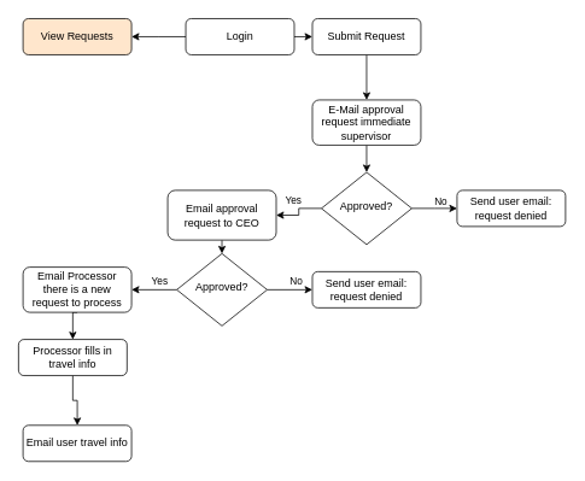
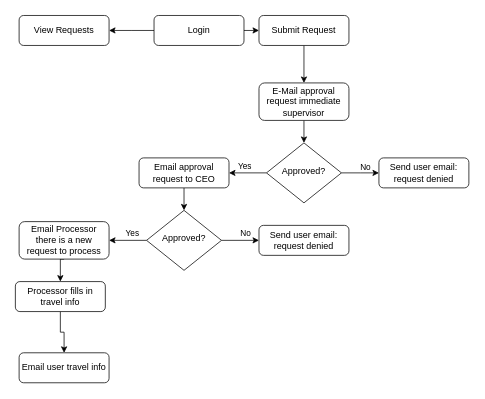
  <mxCell id="0" />
  <mxCell id="1" parent="0" />
  <mxCell id="2" style="edgeStyle=orthogonalEdgeStyle;rounded=0;orthogonalLoop=1;jettySize=auto;html=1;exitX=0;exitY=0.5;exitDx=0;exitDy=0;" parent="1" source="4" edge="1"><mxGeometry relative="1" as="geometry"><mxPoint x="145" y="40" as="targetPoint" /></mxGeometry></mxCell>
  <mxCell id="3" style="edgeStyle=orthogonalEdgeStyle;rounded=0;orthogonalLoop=1;jettySize=auto;html=1;exitX=1;exitY=0.5;exitDx=0;exitDy=0;entryX=0;entryY=0.5;entryDx=0;entryDy=0;" parent="1" source="4" target="7" edge="1"><mxGeometry relative="1" as="geometry" /></mxCell>
  <mxCell id="4" value="Login" style="rounded=1;whiteSpace=wrap;html=1;fontSize=12;glass=0;strokeWidth=1;shadow=0;" parent="1" vertex="1"><mxGeometry x="205" y="20" width="120" height="40" as="geometry" /></mxCell>
- <mxCell id="5" value="View Requests" style="rounded=1;whiteSpace=wrap;html=1;fillColor=#ffe6cc;" parent="1" vertex="1"><mxGeometry x="25" y="20" width="120" height="40" as="geometry" /></mxCell>
+ <mxCell id="5" value="View Requests" style="rounded=1;whiteSpace=wrap;html=1;" parent="1" vertex="1"><mxGeometry x="25" y="20" width="120" height="40" as="geometry" /></mxCell>
  <mxCell id="6" style="edgeStyle=orthogonalEdgeStyle;rounded=0;orthogonalLoop=1;jettySize=auto;html=1;exitX=0.5;exitY=1;exitDx=0;exitDy=0;" parent="1" source="7" target="9" edge="1"><mxGeometry relative="1" as="geometry" /></mxCell>
  <mxCell id="7" value="Submit Request" style="rounded=1;whiteSpace=wrap;html=1;" parent="1" vertex="1"><mxGeometry x="345" y="20" width="120" height="40" as="geometry" /></mxCell>
  <mxCell id="8" style="edgeStyle=orthogonalEdgeStyle;rounded=0;orthogonalLoop=1;jettySize=auto;html=1;exitX=0.5;exitY=1;exitDx=0;exitDy=0;entryX=0.5;entryY=0;entryDx=0;entryDy=0;endArrow=classic;endFill=1;" parent="1" source="9" target="20" edge="1"><mxGeometry relative="1" as="geometry" /></mxCell>
  <mxCell id="9" value="E-Mail approval request immediate supervisor" style="rounded=1;whiteSpace=wrap;html=1;" parent="1" vertex="1"><mxGeometry x="345" y="110" width="120" height="50" as="geometry" /></mxCell>
  <mxCell id="10" value="Send user email: request denied" style="rounded=1;whiteSpace=wrap;html=1;" parent="1" vertex="1"><mxGeometry x="505" y="210" width="120" height="40" as="geometry" /></mxCell>
  <mxCell id="11" style="edgeStyle=orthogonalEdgeStyle;rounded=0;orthogonalLoop=1;jettySize=auto;html=1;exitX=1;exitY=0.5;exitDx=0;exitDy=0;entryX=0;entryY=0.5;entryDx=0;entryDy=0;" parent="1" source="15" target="23" edge="1"><mxGeometry relative="1" as="geometry" /></mxCell>
  <mxCell id="12" value="No" style="edgeLabel;html=1;align=center;verticalAlign=middle;resizable=0;points=[];" parent="11" vertex="1" connectable="0"><mxGeometry x="-0.04" y="2" relative="1" as="geometry"><mxPoint x="7" y="-8" as="offset" /></mxGeometry></mxCell>
  <mxCell id="13" style="edgeStyle=orthogonalEdgeStyle;rounded=0;orthogonalLoop=1;jettySize=auto;html=1;exitX=0;exitY=0.5;exitDx=0;exitDy=0;entryX=1;entryY=0.5;entryDx=0;entryDy=0;" parent="1" source="15" target="25" edge="1"><mxGeometry relative="1" as="geometry" /></mxCell>
  <mxCell id="14" value="Yes" style="edgeLabel;html=1;align=center;verticalAlign=middle;resizable=0;points=[];" parent="13" vertex="1" connectable="0"><mxGeometry x="-0.4" y="-1" relative="1" as="geometry"><mxPoint x="-5" y="-9" as="offset" /></mxGeometry></mxCell>
  <mxCell id="15" value="Approved?" style="rhombus;whiteSpace=wrap;html=1;shadow=0;fontFamily=Helvetica;fontSize=12;align=center;strokeWidth=1;spacing=6;spacingTop=-4;" parent="1" vertex="1"><mxGeometry x="195" y="280" width="100" height="80" as="geometry" /></mxCell>
  <mxCell id="16" style="edgeStyle=orthogonalEdgeStyle;rounded=0;orthogonalLoop=1;jettySize=auto;html=1;exitX=1;exitY=0.5;exitDx=0;exitDy=0;" parent="1" source="20" edge="1"><mxGeometry relative="1" as="geometry"><mxPoint x="505" y="230" as="targetPoint" /></mxGeometry></mxCell>
  <mxCell id="17" value="&lt;div&gt;No&lt;/div&gt;" style="edgeLabel;html=1;align=center;verticalAlign=middle;resizable=0;points=[];" parent="16" vertex="1" connectable="0"><mxGeometry x="-0.05" y="2" relative="1" as="geometry"><mxPoint x="7" y="-7" as="offset" /></mxGeometry></mxCell>
  <mxCell id="18" style="edgeStyle=orthogonalEdgeStyle;rounded=0;orthogonalLoop=1;jettySize=auto;html=1;exitX=0;exitY=0.5;exitDx=0;exitDy=0;" parent="1" source="20" target="22" edge="1"><mxGeometry relative="1" as="geometry"><Array as="points" /></mxGeometry></mxCell>
  <mxCell id="19" value="Yes" style="edgeLabel;html=1;align=center;verticalAlign=middle;resizable=0;points=[];" parent="18" vertex="1" connectable="0"><mxGeometry x="-0.3" y="3" relative="1" as="geometry"><mxPoint x="-12" y="-13" as="offset" /></mxGeometry></mxCell>
  <mxCell id="20" value="Approved?" style="rhombus;whiteSpace=wrap;html=1;shadow=0;fontFamily=Helvetica;fontSize=12;align=center;strokeWidth=1;spacing=6;spacingTop=-4;" parent="1" vertex="1"><mxGeometry x="355" y="190" width="100" height="80" as="geometry" /></mxCell>
  <mxCell id="21" style="edgeStyle=orthogonalEdgeStyle;rounded=0;orthogonalLoop=1;jettySize=auto;html=1;exitX=0.5;exitY=1;exitDx=0;exitDy=0;entryX=0.5;entryY=0;entryDx=0;entryDy=0;" parent="1" source="22" target="15" edge="1"><mxGeometry relative="1" as="geometry" /></mxCell>
- <mxCell id="22" value="Email approval request to CEO" style="rounded=1;whiteSpace=wrap;html=1;" parent="1" vertex="1"><mxGeometry x="185" y="210" width="120" height="55" as="geometry" /></mxCell>
+ <mxCell id="22" value="Email approval request to CEO" style="rounded=1;whiteSpace=wrap;html=1;" parent="1" vertex="1"><mxGeometry x="185" y="210" width="120" height="40" as="geometry" /></mxCell>
  <mxCell id="23" value="Send user email: request denied" style="rounded=1;whiteSpace=wrap;html=1;" parent="1" vertex="1"><mxGeometry x="345" y="300" width="120" height="40" as="geometry" /></mxCell>
  <mxCell id="24" style="edgeStyle=orthogonalEdgeStyle;rounded=0;orthogonalLoop=1;jettySize=auto;html=1;exitX=0.5;exitY=1;exitDx=0;exitDy=0;entryX=0.5;entryY=0;entryDx=0;entryDy=0;" parent="1" source="25" target="27" edge="1"><mxGeometry relative="1" as="geometry" /></mxCell>
  <mxCell id="25" value="Email Processor there is a new request to process" style="rounded=1;whiteSpace=wrap;html=1;" parent="1" vertex="1"><mxGeometry x="25" y="295" width="120" height="50" as="geometry" /></mxCell>
  <mxCell id="26" style="edgeStyle=orthogonalEdgeStyle;rounded=0;orthogonalLoop=1;jettySize=auto;html=1;exitX=0.5;exitY=1;exitDx=0;exitDy=0;entryX=0.5;entryY=0;entryDx=0;entryDy=0;" parent="1" source="27" target="28" edge="1"><mxGeometry relative="1" as="geometry" /></mxCell>
  <mxCell id="27" value="Processor fills in travel info" style="rounded=1;whiteSpace=wrap;html=1;" parent="1" vertex="1"><mxGeometry x="20" y="375" width="120" height="40" as="geometry" /></mxCell>
  <mxCell id="28" value="Email user travel info" style="rounded=1;whiteSpace=wrap;html=1;" parent="1" vertex="1"><mxGeometry x="25" y="470" width="120" height="40" as="geometry" /></mxCell>
